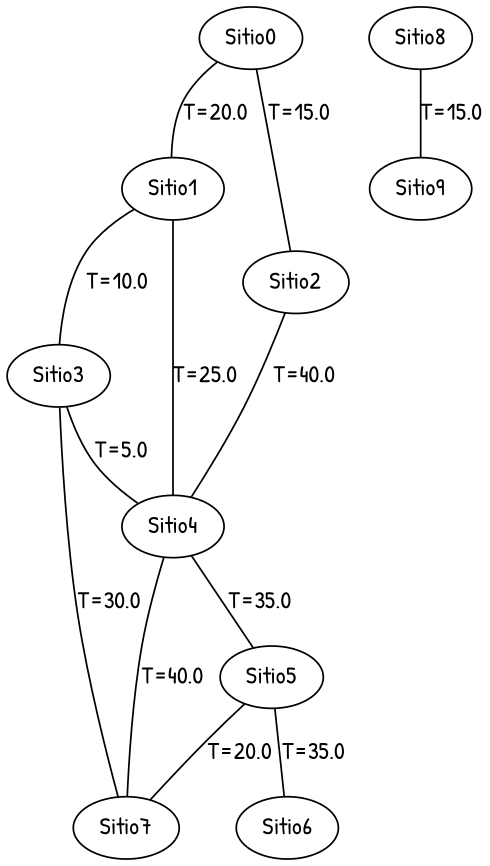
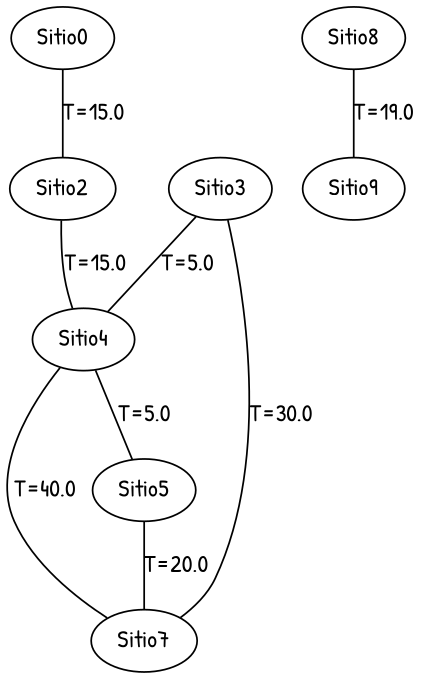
  strict graph {
    fontname="Patrick Hand"
    node [fontname="Patrick Hand"]
    edge [fontname="Patrick Hand"]
    n1 [label=Sitio0]
-   n2 [label=Sitio1]
    n3 [label=Sitio2]
    n4 [label=Sitio3]
    n5 [label=Sitio4]
    n6 [label=Sitio7]
    n7 [label=Sitio5]
-   n8 [label=Sitio6]
    n9 [label=Sitio8]
    n10 [label=Sitio9]
-   n1 -- n2 [label="T=20.0"]
    n1 -- n3 [label="T=15.0"]
-   n2 -- n4 [label="T=10.0"]
-   n2 -- n5 [label="T=25.0"]
-   n3 -- n5 [label="T=40.0"]
+   n3 -- n5 [label="T=15.0"]
    n4 -- n5 [label="T=5.0"]
    n4 -- n6 [label="T=30.0"]
    n5 -- n6 [label="T=40.0"]
-   n5 -- n7 [label="T=35.0"]
+   n5 -- n7 [label="T=5.0"]
    n7 -- n6 [label="T=20.0"]
-   n7 -- n8 [label="T=35.0"]
-   n9 -- n10 [label="T=15.0"]
+   n9 -- n10 [label="T=19.0"]
  }
